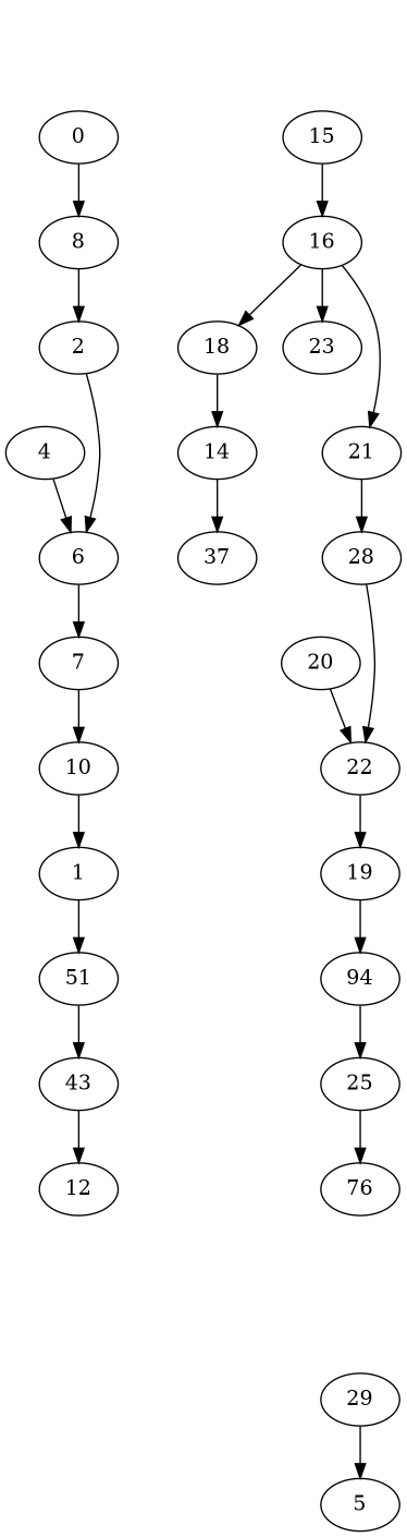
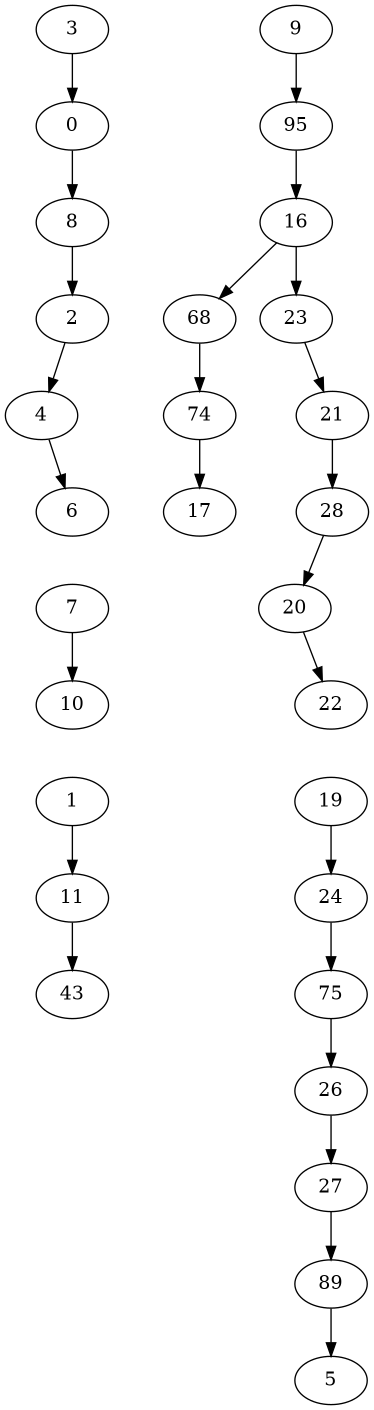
  digraph {
    0
    8
    2
    4
    6
+   3
    7
    10
    1
-   15
+   9
+   15 [label=95]
    16
-   11 [label=51]
-   18
+   11
+   18 [label=68]
    23
-   14
+   14 [label=74]
    19
-   24 [label=94]
-   25
-   26 [label=76]
-   29
+   24
+   25 [label=75]
+   26
+   27
+   29 [label=89]
    5
-   17 [label=37]
+   17
    n25 [label=43]
    20
    22
    21
    28
-   12
    0 -> 8
    8 -> 2
-   2 -> 6
+   2 -> 4
    4 -> 6
-   6 -> 7
+   3 -> 0
    7 -> 10
-   10 -> 1
    1 -> 11
+   9 -> 15
    15 -> 16
    16 -> 18
    16 -> 23
    11 -> n25
    18 -> 14
-   16 -> 21
+   23 -> 21
    14 -> 17
    19 -> 24
    24 -> 25
    25 -> 26
+   26 -> 27
+   27 -> 29
    29 -> 5
-   n25 -> 12
    20 -> 22
-   22 -> 19
    21 -> 28
-   28 -> 22
+   28 -> 20
  }
